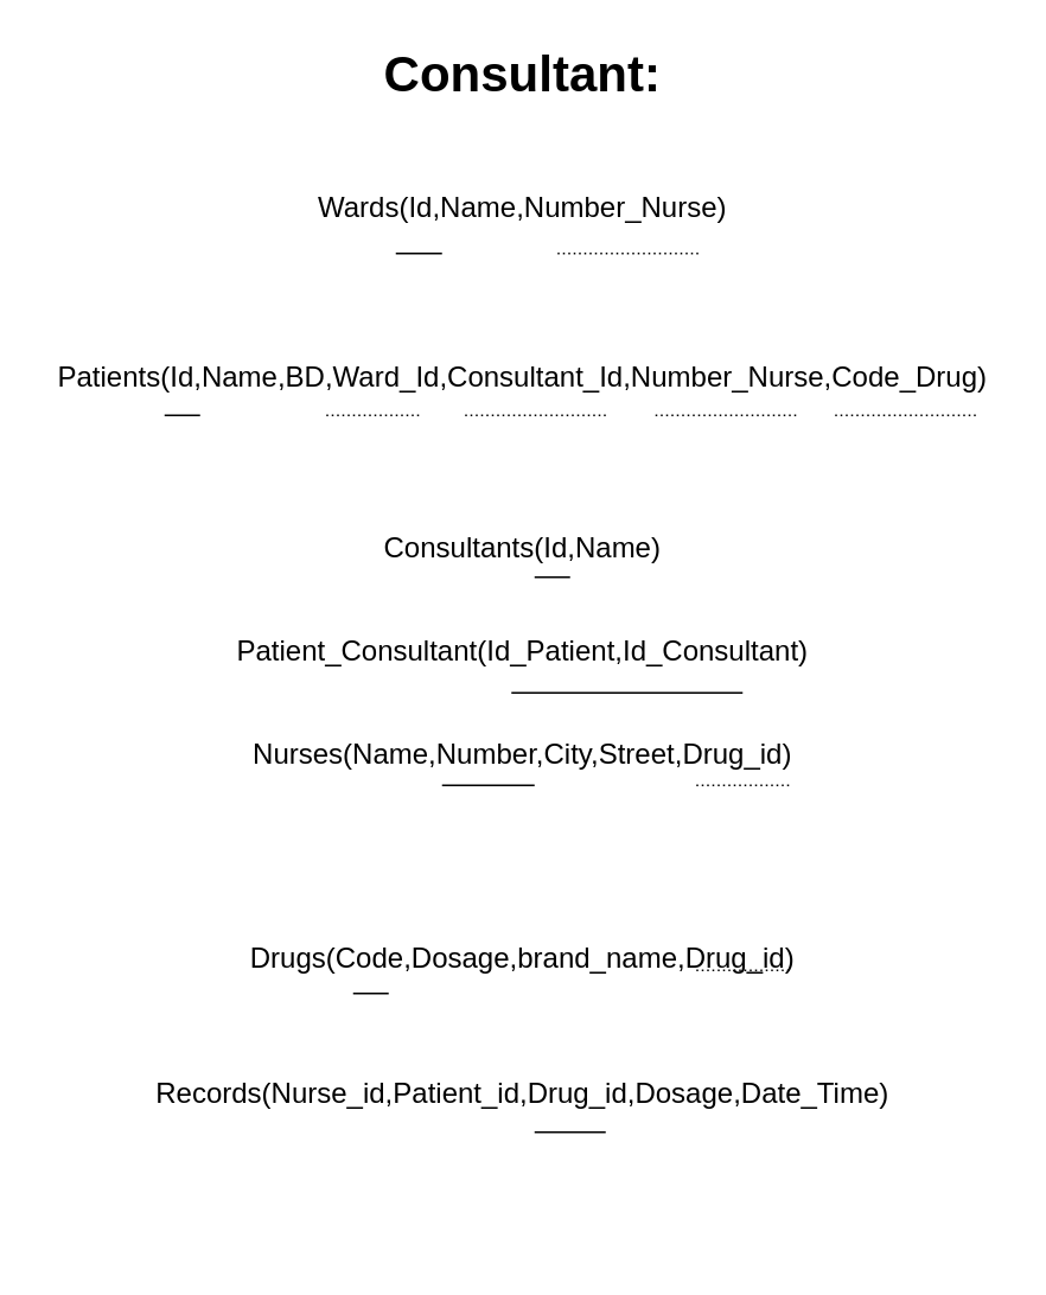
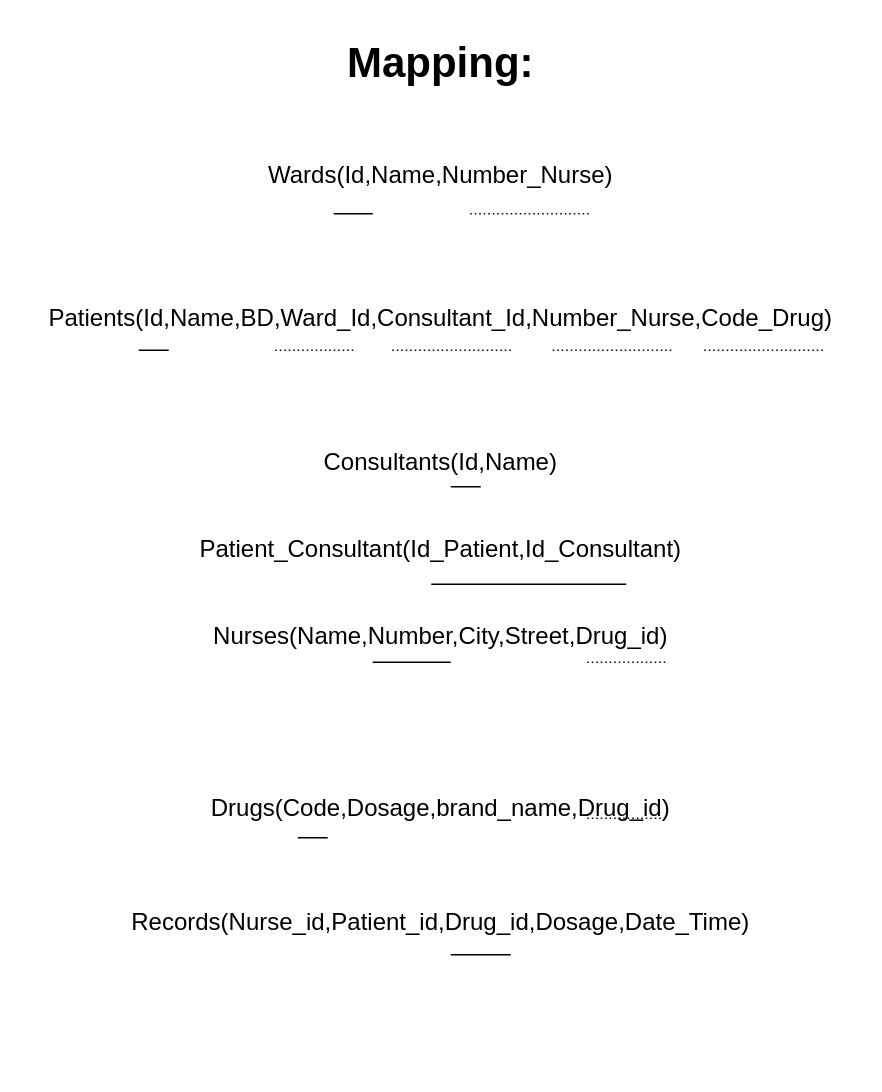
  <mxCell id="0" />
  <mxCell id="1" parent="0" />
- <mxCell id="2" value="&lt;font style=&quot;font-size: 28px;&quot;&gt;&lt;b&gt;Consultant:&lt;/b&gt;&lt;/font&gt;&lt;div&gt;&lt;font style=&quot;font-size: 28px;&quot;&gt;&lt;b&gt;&lt;br&gt;&lt;/b&gt;&lt;/font&gt;&lt;/div&gt;&lt;div&gt;&lt;font style=&quot;font-size: 28px;&quot;&gt;&lt;b&gt;&lt;br&gt;&lt;/b&gt;&lt;/font&gt;&lt;/div&gt;" style="text;html=1;align=center;verticalAlign=middle;resizable=0;points=[];autosize=1;strokeColor=none;fillColor=none;" parent="1" vertex="1"><mxGeometry x="218" y="20" width="150" height="110" as="geometry" /></mxCell>
+ <mxCell id="2" value="&lt;font style=&quot;font-size: 28px;&quot;&gt;&lt;b&gt;Mapping:&lt;/b&gt;&lt;/font&gt;&lt;div&gt;&lt;font style=&quot;font-size: 28px;&quot;&gt;&lt;b&gt;&lt;br&gt;&lt;/b&gt;&lt;/font&gt;&lt;/div&gt;&lt;div&gt;&lt;font style=&quot;font-size: 28px;&quot;&gt;&lt;b&gt;&lt;br&gt;&lt;/b&gt;&lt;/font&gt;&lt;/div&gt;" style="text;html=1;align=center;verticalAlign=middle;resizable=0;points=[];autosize=1;strokeColor=none;fillColor=none;" parent="1" vertex="1"><mxGeometry x="218" y="20" width="150" height="110" as="geometry" /></mxCell>
  <mxCell id="3" value="&lt;font style=&quot;font-size: 16px;&quot;&gt;Wards(Id,Name,Number_Nurse)&lt;/font&gt;&lt;div&gt;&lt;span style=&quot;font-size: 16px;&quot;&gt;&lt;br&gt;&lt;/span&gt;&lt;/div&gt;&lt;div&gt;&lt;div&gt;&lt;font style=&quot;font-size: 16px;&quot;&gt;&lt;br&gt;&lt;/font&gt;&lt;/div&gt;&lt;div&gt;&lt;font style=&quot;font-size: 16px;&quot;&gt;&lt;br&gt;&lt;/font&gt;&lt;/div&gt;&lt;div&gt;&lt;font style=&quot;font-size: 16px;&quot;&gt;&lt;br&gt;&lt;/font&gt;&lt;/div&gt;&lt;div&gt;&lt;font style=&quot;font-size: 16px;&quot;&gt;Patients(Id,Name,BD,Ward_Id,Consultant_Id,Number_Nurse,Code_Drug)&lt;/font&gt;&lt;/div&gt;&lt;div&gt;&lt;font style=&quot;font-size: 16px;&quot;&gt;&lt;br&gt;&lt;/font&gt;&lt;/div&gt;&lt;div&gt;&lt;br&gt;&lt;/div&gt;&lt;div&gt;&lt;br&gt;&lt;/div&gt;&lt;div&gt;&lt;br&gt;&lt;/div&gt;&lt;div&gt;&lt;br&gt;&lt;/div&gt;&lt;div&gt;&lt;font style=&quot;font-size: 16px;&quot;&gt;Consultants(Id,Name)&lt;/font&gt;&lt;/div&gt;&lt;/div&gt;&lt;div&gt;&lt;font style=&quot;font-size: 16px;&quot;&gt;&lt;br&gt;&lt;/font&gt;&lt;/div&gt;&lt;div&gt;&lt;font style=&quot;font-size: 16px;&quot;&gt;&lt;br&gt;&lt;/font&gt;&lt;/div&gt;&lt;div&gt;&lt;font style=&quot;font-size: 16px;&quot;&gt;Patient_Consultant(Id_Patient,Id_Consultant)&lt;/font&gt;&lt;/div&gt;&lt;div&gt;&lt;font style=&quot;font-size: 16px;&quot;&gt;&lt;br&gt;&lt;/font&gt;&lt;/div&gt;&lt;div&gt;&lt;font style=&quot;font-size: 16px;&quot;&gt;&lt;br&gt;&lt;/font&gt;&lt;/div&gt;&lt;div&gt;&lt;font style=&quot;font-size: 16px;&quot;&gt;Nurses(Name,Number,City,Street,Drug_id)&lt;/font&gt;&lt;/div&gt;&lt;div&gt;&lt;font style=&quot;font-size: 16px;&quot;&gt;&lt;br&gt;&lt;/font&gt;&lt;/div&gt;&lt;div&gt;&lt;font style=&quot;font-size: 16px;&quot;&gt;&lt;br&gt;&lt;/font&gt;&lt;/div&gt;&lt;div&gt;&lt;font style=&quot;font-size: 16px;&quot;&gt;&lt;br&gt;&lt;/font&gt;&lt;/div&gt;&lt;div&gt;&lt;font style=&quot;font-size: 16px;&quot;&gt;&lt;br&gt;&lt;/font&gt;&lt;/div&gt;&lt;div&gt;&lt;font style=&quot;font-size: 16px;&quot;&gt;&lt;br&gt;&lt;/font&gt;&lt;/div&gt;&lt;div&gt;&lt;font style=&quot;font-size: 16px;&quot;&gt;Drugs(Code,Dosage,brand_name,Drug_id)&lt;/font&gt;&lt;/div&gt;&lt;div&gt;&lt;font style=&quot;font-size: 16px;&quot;&gt;&lt;br&gt;&lt;/font&gt;&lt;/div&gt;&lt;div&gt;&lt;font style=&quot;font-size: 16px;&quot;&gt;&lt;br&gt;&lt;/font&gt;&lt;/div&gt;&lt;div&gt;&lt;font style=&quot;font-size: 16px;&quot;&gt;&lt;br&gt;&lt;/font&gt;&lt;/div&gt;&lt;div&gt;&lt;font style=&quot;font-size: 16px;&quot;&gt;Records(Nurse_id,Patient_id,Drug_id,Dosage,Date_Time)&lt;/font&gt;&lt;/div&gt;&lt;div&gt;&lt;br&gt;&lt;/div&gt;&lt;div&gt;&lt;font style=&quot;font-size: 16px;&quot;&gt;&lt;br&gt;&lt;/font&gt;&lt;/div&gt;&lt;div&gt;&lt;font style=&quot;font-size: 16px;&quot;&gt;&lt;br&gt;&lt;/font&gt;&lt;/div&gt;&lt;div&gt;&lt;font style=&quot;font-size: 16px;&quot;&gt;&lt;br&gt;&lt;/font&gt;&lt;/div&gt;" style="text;html=1;align=center;verticalAlign=middle;resizable=0;points=[];autosize=1;strokeColor=none;fillColor=none;" parent="1" vertex="1"><mxGeometry x="20" y="95" width="546" height="611" as="geometry" /></mxCell>
  <mxCell id="4" value="" style="endArrow=classic;html=1;rounded=0;" parent="1" edge="1"><mxGeometry width="50" height="50" relative="1" as="geometry"><mxPoint x="328" y="180" as="sourcePoint" /><mxPoint x="328" y="180" as="targetPoint" /><Array as="points" /></mxGeometry></mxCell>
  <mxCell id="5" value="" style="endArrow=none;html=1;rounded=0;" parent="1" edge="1"><mxGeometry relative="1" as="geometry"><mxPoint x="222" y="142" as="sourcePoint" /><mxPoint x="248" y="142" as="targetPoint" /></mxGeometry></mxCell>
  <mxCell id="6" value="" style="endArrow=none;html=1;rounded=0;" parent="1" edge="1"><mxGeometry relative="1" as="geometry"><mxPoint x="92" y="233" as="sourcePoint" /><mxPoint x="112" y="233" as="targetPoint" /><Array as="points"><mxPoint x="102" y="233" /></Array></mxGeometry></mxCell>
  <mxCell id="7" value="" style="endArrow=none;html=1;rounded=0;" parent="1" edge="1"><mxGeometry relative="1" as="geometry"><mxPoint x="248" y="441" as="sourcePoint" /><mxPoint x="300" y="441" as="targetPoint" /></mxGeometry></mxCell>
  <mxCell id="8" value="" style="endArrow=none;html=1;rounded=0;" parent="1" edge="1"><mxGeometry relative="1" as="geometry"><mxPoint x="198" y="558" as="sourcePoint" /><mxPoint x="218" y="558" as="targetPoint" /></mxGeometry></mxCell>
  <mxCell id="9" value="" style="endArrow=none;html=1;rounded=0;dashed=1;dashPattern=1 2;" parent="1" edge="1"><mxGeometry relative="1" as="geometry"><mxPoint x="183" y="233" as="sourcePoint" /><mxPoint x="235" y="233" as="targetPoint" /></mxGeometry></mxCell>
  <mxCell id="10" value="" style="resizable=0;html=1;whiteSpace=wrap;align=left;verticalAlign=bottom;" parent="9" connectable="0" vertex="1"><mxGeometry x="-1" relative="1" as="geometry" /></mxCell>
  <mxCell id="11" value="" style="resizable=0;html=1;whiteSpace=wrap;align=right;verticalAlign=bottom;" parent="9" connectable="0" vertex="1"><mxGeometry x="1" relative="1" as="geometry" /></mxCell>
  <mxCell id="12" value="" style="endArrow=none;html=1;rounded=0;dashed=1;dashPattern=1 2;" parent="1" edge="1"><mxGeometry relative="1" as="geometry"><mxPoint x="261" y="233" as="sourcePoint" /><mxPoint x="341" y="233" as="targetPoint" /><Array as="points"><mxPoint x="301" y="233" /></Array></mxGeometry></mxCell>
  <mxCell id="13" value="" style="resizable=0;html=1;whiteSpace=wrap;align=left;verticalAlign=bottom;" parent="12" connectable="0" vertex="1"><mxGeometry x="-1" relative="1" as="geometry" /></mxCell>
  <mxCell id="14" value="" style="resizable=0;html=1;whiteSpace=wrap;align=right;verticalAlign=bottom;" parent="12" connectable="0" vertex="1"><mxGeometry x="1" relative="1" as="geometry" /></mxCell>
  <mxCell id="15" value="" style="endArrow=none;html=1;rounded=0;dashed=1;dashPattern=1 2;" parent="1" edge="1"><mxGeometry relative="1" as="geometry"><mxPoint x="313" y="142" as="sourcePoint" /><mxPoint x="393" y="142" as="targetPoint" /></mxGeometry></mxCell>
  <mxCell id="16" value="" style="resizable=0;html=1;whiteSpace=wrap;align=left;verticalAlign=bottom;" parent="15" connectable="0" vertex="1"><mxGeometry x="-1" relative="1" as="geometry" /></mxCell>
  <mxCell id="17" value="" style="resizable=0;html=1;whiteSpace=wrap;align=right;verticalAlign=bottom;" parent="15" connectable="0" vertex="1"><mxGeometry x="1" relative="1" as="geometry" /></mxCell>
  <mxCell id="18" value="" style="endArrow=none;html=1;rounded=0;dashed=1;dashPattern=1 2;" parent="1" edge="1"><mxGeometry relative="1" as="geometry"><mxPoint x="368" y="233" as="sourcePoint" /><mxPoint x="448" y="233" as="targetPoint" /></mxGeometry></mxCell>
  <mxCell id="19" value="" style="resizable=0;html=1;whiteSpace=wrap;align=left;verticalAlign=bottom;" parent="18" connectable="0" vertex="1"><mxGeometry x="-1" relative="1" as="geometry" /></mxCell>
  <mxCell id="20" value="" style="resizable=0;html=1;whiteSpace=wrap;align=right;verticalAlign=bottom;" parent="18" connectable="0" vertex="1"><mxGeometry x="1" relative="1" as="geometry" /></mxCell>
  <mxCell id="21" value="" style="endArrow=none;html=1;rounded=0;dashed=1;dashPattern=1 2;" parent="1" edge="1"><mxGeometry relative="1" as="geometry"><mxPoint x="469" y="233" as="sourcePoint" /><mxPoint x="549" y="233" as="targetPoint" /></mxGeometry></mxCell>
  <mxCell id="22" value="" style="resizable=0;html=1;whiteSpace=wrap;align=left;verticalAlign=bottom;" parent="21" connectable="0" vertex="1"><mxGeometry x="-1" relative="1" as="geometry" /></mxCell>
  <mxCell id="23" value="" style="resizable=0;html=1;whiteSpace=wrap;align=right;verticalAlign=bottom;" parent="21" connectable="0" vertex="1"><mxGeometry x="1" relative="1" as="geometry" /></mxCell>
  <mxCell id="24" value="" style="endArrow=none;html=1;rounded=0;" parent="1" edge="1"><mxGeometry relative="1" as="geometry"><mxPoint x="300" y="636" as="sourcePoint" /><mxPoint x="340" y="636" as="targetPoint" /></mxGeometry></mxCell>
  <mxCell id="25" value="" style="endArrow=none;html=1;rounded=0;dashed=1;dashPattern=1 2;" parent="1" edge="1"><mxGeometry relative="1" as="geometry"><mxPoint x="391" y="441" as="sourcePoint" /><mxPoint x="443" y="441" as="targetPoint" /><Array as="points"><mxPoint x="431" y="441" /></Array></mxGeometry></mxCell>
  <mxCell id="26" value="" style="resizable=0;html=1;whiteSpace=wrap;align=left;verticalAlign=bottom;" parent="25" connectable="0" vertex="1"><mxGeometry x="-1" relative="1" as="geometry" /></mxCell>
  <mxCell id="27" value="" style="resizable=0;html=1;whiteSpace=wrap;align=right;verticalAlign=bottom;" parent="25" connectable="0" vertex="1"><mxGeometry x="1" relative="1" as="geometry" /></mxCell>
  <mxCell id="28" value="" style="endArrow=none;html=1;rounded=0;dashed=1;dashPattern=1 2;" parent="1" edge="1"><mxGeometry relative="1" as="geometry"><mxPoint x="391" y="545" as="sourcePoint" /><mxPoint x="443" y="545" as="targetPoint" /><Array as="points"><mxPoint x="431" y="545" /></Array></mxGeometry></mxCell>
  <mxCell id="29" value="" style="resizable=0;html=1;whiteSpace=wrap;align=left;verticalAlign=bottom;" parent="28" connectable="0" vertex="1"><mxGeometry x="-1" relative="1" as="geometry" /></mxCell>
  <mxCell id="30" value="" style="resizable=0;html=1;whiteSpace=wrap;align=right;verticalAlign=bottom;" parent="28" connectable="0" vertex="1"><mxGeometry x="1" relative="1" as="geometry" /></mxCell>
  <mxCell id="31" value="" style="endArrow=none;html=1;rounded=0;" edge="1" parent="1"><mxGeometry relative="1" as="geometry"><mxPoint x="287" y="389" as="sourcePoint" /><mxPoint x="417" y="389" as="targetPoint" /></mxGeometry></mxCell>
  <mxCell id="32" value="" style="endArrow=none;html=1;rounded=0;" edge="1" parent="1"><mxGeometry relative="1" as="geometry"><mxPoint x="300" y="324" as="sourcePoint" /><mxPoint x="320" y="324" as="targetPoint" /></mxGeometry></mxCell>
